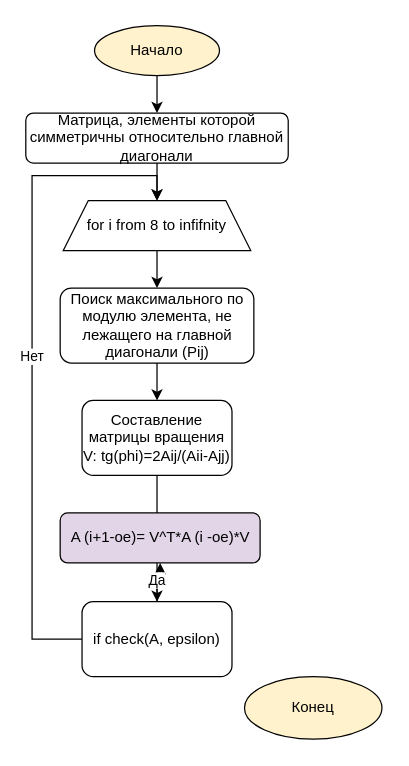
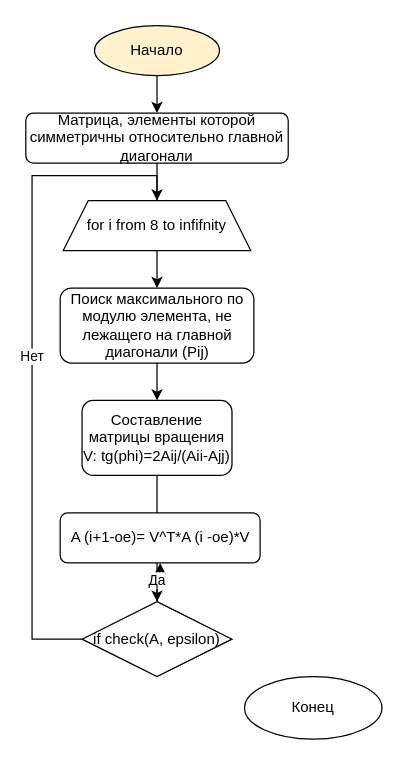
  <mxCell id="0" />
  <mxCell id="1" parent="0" />
  <mxCell id="2" style="edgeStyle=orthogonalEdgeStyle;rounded=0;orthogonalLoop=1;jettySize=auto;html=1;exitX=0.5;exitY=1;exitDx=0;exitDy=0;entryX=0.5;entryY=0;entryDx=0;entryDy=0;" edge="1" parent="1" source="3" target="12"><mxGeometry relative="1" as="geometry" /></mxCell>
  <mxCell id="3" value="Матрица, элементы которой симметричны относительно главной диагонали" style="rounded=1;whiteSpace=wrap;html=1;fontSize=12;glass=0;strokeWidth=1;shadow=0;" parent="1" vertex="1"><mxGeometry x="20" y="90" width="210" height="40" as="geometry" /></mxCell>
  <mxCell id="4" style="edgeStyle=orthogonalEdgeStyle;rounded=0;orthogonalLoop=1;jettySize=auto;html=1;" edge="1" parent="1" source="5" target="3"><mxGeometry relative="1" as="geometry" /></mxCell>
  <mxCell id="5" value="Начало" style="ellipse;whiteSpace=wrap;html=1;fillColor=#fff2cc;" vertex="1" parent="1"><mxGeometry x="75" y="20" width="100" height="40" as="geometry" /></mxCell>
  <mxCell id="6" value="" style="edgeStyle=orthogonalEdgeStyle;rounded=0;orthogonalLoop=1;jettySize=auto;html=1;" edge="1" parent="1" source="7" target="9"><mxGeometry relative="1" as="geometry" /></mxCell>
  <mxCell id="7" value="Поиск максимального по модулю элемента, не лежащего на главной диагонали (Pij)" style="rounded=1;whiteSpace=wrap;html=1;" vertex="1" parent="1"><mxGeometry x="47.5" y="230" width="155" height="60" as="geometry" /></mxCell>
  <mxCell id="8" value="" style="edgeStyle=orthogonalEdgeStyle;rounded=0;orthogonalLoop=1;jettySize=auto;html=1;" edge="1" parent="1" source="9" target="15"><mxGeometry relative="1" as="geometry" /></mxCell>
  <mxCell id="9" value="Составление матрицы вращения V: tg(phi)=2Aij/(Aii-Ajj)" style="rounded=1;whiteSpace=wrap;html=1;" vertex="1" parent="1"><mxGeometry x="65" y="320" width="120" height="60" as="geometry" /></mxCell>
- <mxCell id="10" value="A (i+1-ое)= V^T*A (i -ое)*V" style="rounded=1;whiteSpace=wrap;html=1;fillColor=#e1d5e7;" vertex="1" parent="1"><mxGeometry x="47.5" y="410" width="160" height="40" as="geometry" /></mxCell>
+ <mxCell id="10" value="A (i+1-ое)= V^T*A (i -ое)*V" style="rounded=1;whiteSpace=wrap;html=1;" vertex="1" parent="1"><mxGeometry x="47.5" y="410" width="160" height="40" as="geometry" /></mxCell>
  <mxCell id="11" value="" style="edgeStyle=orthogonalEdgeStyle;rounded=0;orthogonalLoop=1;jettySize=auto;html=1;" edge="1" parent="1" source="12" target="7"><mxGeometry relative="1" as="geometry" /></mxCell>
  <mxCell id="12" value="for i from 8 to infifnity" style="shape=trapezoid;perimeter=trapezoidPerimeter;whiteSpace=wrap;html=1;fixedSize=1;" vertex="1" parent="1"><mxGeometry x="50" y="160" width="150" height="40" as="geometry" /></mxCell>
  <mxCell id="13" value="Да" style="edgeStyle=orthogonalEdgeStyle;rounded=0;orthogonalLoop=1;jettySize=auto;html=1;" edge="1" parent="1" source="15" target="10"><mxGeometry relative="1" as="geometry" /></mxCell>
- <mxCell id="14" value="Нет" style="edgeStyle=orthogonalEdgeStyle;rounded=0;orthogonalLoop=1;jettySize=auto;html=1;exitX=0;exitY=0.5;exitDx=0;exitDy=0;entryX=0.5;entryY=0;entryDx=0;entryDy=0;" edge="1" parent="1" source="15" target="12"><mxGeometry relative="1" as="geometry"><Array as="points"><mxPoint x="25" y="511" /><mxPoint x="25" y="140" /><mxPoint x="125" y="140" /></Array></mxGeometry></mxCell>
- <mxCell id="15" value="if check(A, epsilon)" style="whiteSpace=wrap;html=1;rounded=1;" vertex="1" parent="1"><mxGeometry x="65" y="481" width="120" height="60" as="geometry" /></mxCell>
- <mxCell id="16" value="Конец" style="ellipse;whiteSpace=wrap;html=1;fillColor=#fff2cc;" vertex="1" parent="1"><mxGeometry x="195" y="541" width="110" height="50" as="geometry" /></mxCell>
+ <mxCell id="14" value="Нет" style="edgeStyle=orthogonalEdgeStyle;rounded=0;orthogonalLoop=1;jettySize=auto;html=1;exitX=0;exitY=0.5;exitDx=0;exitDy=0;entryX=0.5;entryY=0;entryDx=0;entryDy=0;endArrow=none;" edge="1" parent="1" source="15" target="12"><mxGeometry relative="1" as="geometry"><Array as="points"><mxPoint x="25" y="511" /><mxPoint x="25" y="140" /><mxPoint x="125" y="140" /></Array></mxGeometry></mxCell>
+ <mxCell id="15" value="if check(A, epsilon)" style="rhombus;whiteSpace=wrap;html=1;" vertex="1" parent="1"><mxGeometry x="65" y="481" width="120" height="60" as="geometry" /></mxCell>
+ <mxCell id="16" value="Конец" style="ellipse;whiteSpace=wrap;html=1;" vertex="1" parent="1"><mxGeometry x="195" y="541" width="110" height="50" as="geometry" /></mxCell>
